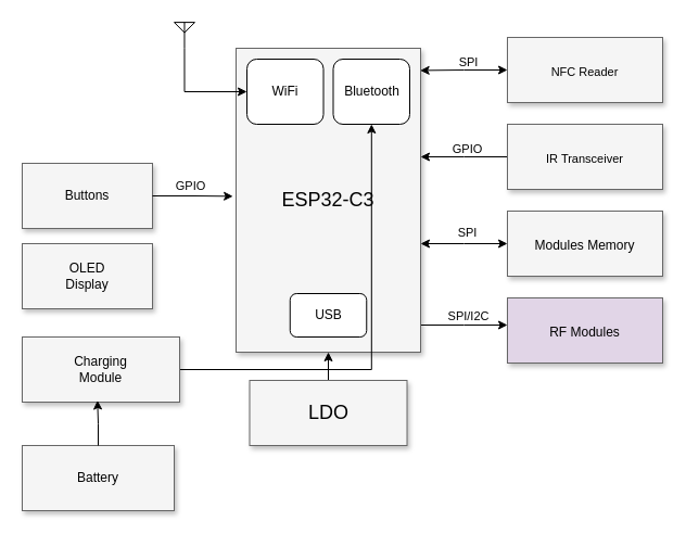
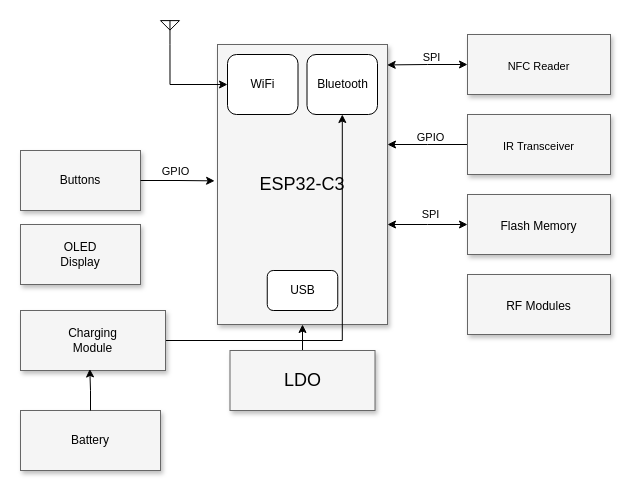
  <mxCell id="0" style=";html=1;" />
  <mxCell id="1" style=";html=1;" parent="0" />
  <mxCell id="2" style="edgeStyle=elbowEdgeStyle;rounded=0;html=1;startArrow=classic;startFill=1;jettySize=auto;orthogonalLoop=1;fontSize=18;elbow=vertical;endArrow=none;" parent="1" source="7" target="9" edge="1"><mxGeometry relative="1" as="geometry" /></mxCell>
  <mxCell id="3" style="edgeStyle=elbowEdgeStyle;rounded=0;html=1;startArrow=classic;startFill=1;jettySize=auto;orthogonalLoop=1;fontSize=18;elbow=vertical;" parent="1" source="7" target="10" edge="1"><mxGeometry relative="1" as="geometry" /></mxCell>
  <mxCell id="4" value="SPI" style="edgeLabel;html=1;align=center;verticalAlign=middle;resizable=0;points=[];" vertex="1" connectable="0" parent="3"><mxGeometry x="0.367" y="-1" relative="1" as="geometry"><mxPoint x="-13" y="-12" as="offset" /></mxGeometry></mxCell>
- <mxCell id="5" style="edgeStyle=elbowEdgeStyle;rounded=0;html=1;startArrow=none;startFill=0;jettySize=auto;orthogonalLoop=1;fontSize=18;elbow=vertical;" parent="1" source="7" target="11" edge="1"><mxGeometry relative="1" as="geometry" /></mxCell>
- <mxCell id="6" value="SPI/I2C" style="edgeLabel;html=1;align=center;verticalAlign=middle;resizable=0;points=[];" vertex="1" connectable="0" parent="5"><mxGeometry x="0.429" relative="1" as="geometry"><mxPoint x="-14" y="-9" as="offset" /></mxGeometry></mxCell>
  <mxCell id="7" value="ESP32-C3" style="whiteSpace=wrap;html=1;shadow=1;fontSize=18;fillColor=#f5f5f5;strokeColor=#666666;" parent="1" vertex="1"><mxGeometry x="217" y="44" width="170" height="280" as="geometry" /></mxCell>
  <mxCell id="8" value="&lt;font style=&quot;font-size: 11px;&quot;&gt;NFC Reader&lt;/font&gt;" style="whiteSpace=wrap;html=1;shadow=1;fontSize=18;fillColor=#f5f5f5;strokeColor=#666666;" parent="1" vertex="1"><mxGeometry x="467" y="34" width="143" height="60" as="geometry" /></mxCell>
  <mxCell id="9" value="&lt;font style=&quot;font-size: 11px;&quot;&gt;IR Transceiver&lt;/font&gt;" style="whiteSpace=wrap;html=1;shadow=1;fontSize=18;fillColor=#f5f5f5;strokeColor=#666666;" parent="1" vertex="1"><mxGeometry x="467" y="114" width="143" height="60" as="geometry" /></mxCell>
- <mxCell id="10" value="&lt;font style=&quot;font-size: 12px;&quot;&gt;Modules Memory&lt;/font&gt;" style="whiteSpace=wrap;html=1;shadow=1;fontSize=18;fillColor=#f5f5f5;strokeColor=#666666;" parent="1" vertex="1"><mxGeometry x="467" y="194" width="143" height="60" as="geometry" /></mxCell>
- <mxCell id="11" value="&lt;font style=&quot;font-size: 12px;&quot;&gt;RF Modules&lt;/font&gt;" style="whiteSpace=wrap;html=1;shadow=1;fontSize=18;fillColor=#e1d5e7;strokeColor=#666666;" parent="1" vertex="1"><mxGeometry x="467" y="274" width="143" height="60" as="geometry" /></mxCell>
+ <mxCell id="10" value="&lt;font style=&quot;font-size: 12px;&quot;&gt;Flash Memory&lt;/font&gt;" style="whiteSpace=wrap;html=1;shadow=1;fontSize=18;fillColor=#f5f5f5;strokeColor=#666666;" parent="1" vertex="1"><mxGeometry x="467" y="194" width="143" height="60" as="geometry" /></mxCell>
+ <mxCell id="11" value="&lt;font style=&quot;font-size: 12px;&quot;&gt;RF Modules&lt;/font&gt;" style="whiteSpace=wrap;html=1;shadow=1;fontSize=18;fillColor=#f5f5f5;strokeColor=#666666;" parent="1" vertex="1"><mxGeometry x="467" y="274" width="143" height="60" as="geometry" /></mxCell>
  <mxCell id="12" value="&lt;font style=&quot;font-size: 12px;&quot;&gt;OLED&lt;/font&gt;&lt;div style=&quot;font-size: 12px;&quot;&gt;&lt;font style=&quot;font-size: 12px;&quot;&gt;Display&lt;/font&gt;&lt;/div&gt;" style="whiteSpace=wrap;html=1;shadow=1;fontSize=12;fillColor=#f5f5f5;strokeColor=#666666;" parent="1" vertex="1"><mxGeometry x="20" y="224" width="120" height="60" as="geometry" /></mxCell>
  <mxCell id="13" style="edgeStyle=orthogonalEdgeStyle;rounded=0;orthogonalLoop=1;jettySize=auto;html=1;" edge="1" parent="1" source="14" target="19"><mxGeometry relative="1" as="geometry" /></mxCell>
  <mxCell id="14" value="Charging&lt;div style=&quot;font-size: 12px;&quot;&gt;&lt;span style=&quot;background-color: initial; font-size: 12px;&quot;&gt;Module&lt;/span&gt;&lt;/div&gt;" style="whiteSpace=wrap;html=1;shadow=1;fontSize=12;fillColor=#f5f5f5;strokeColor=#666666;" parent="1" vertex="1"><mxGeometry x="20" y="310" width="145" height="60" as="geometry" /></mxCell>
  <mxCell id="15" value="Battery" style="whiteSpace=wrap;html=1;shadow=1;fontSize=12;fillColor=#f5f5f5;strokeColor=#666666;" parent="1" vertex="1"><mxGeometry x="20" y="410" width="140" height="60" as="geometry" /></mxCell>
  <mxCell id="16" style="rounded=0;orthogonalLoop=1;jettySize=auto;html=1;exitX=0;exitY=0.5;exitDx=0;exitDy=0;entryX=0.998;entryY=0.073;entryDx=0;entryDy=0;entryPerimeter=0;strokeColor=default;startArrow=classic;startFill=1;edgeStyle=orthogonalEdgeStyle;" edge="1" parent="1" source="8" target="7"><mxGeometry relative="1" as="geometry" /></mxCell>
  <mxCell id="17" value="SPI" style="edgeLabel;html=1;align=center;verticalAlign=middle;resizable=0;points=[];" vertex="1" connectable="0" parent="16"><mxGeometry x="-0.406" relative="1" as="geometry"><mxPoint x="-13" y="-8" as="offset" /></mxGeometry></mxCell>
  <mxCell id="18" value="GPIO" style="edgeLabel;html=1;align=center;verticalAlign=middle;resizable=0;points=[];" vertex="1" connectable="0" parent="1"><mxGeometry x="429" y="136" as="geometry" /></mxCell>
  <mxCell id="19" value="Bluetooth" style="rounded=1;whiteSpace=wrap;html=1;" vertex="1" parent="1"><mxGeometry x="306.5" y="54" width="70.5" height="60" as="geometry" /></mxCell>
  <mxCell id="20" value="WiFi" style="rounded=1;whiteSpace=wrap;html=1;" vertex="1" parent="1"><mxGeometry x="227" y="54" width="70.5" height="60" as="geometry" /></mxCell>
  <mxCell id="21" value="USB" style="rounded=1;whiteSpace=wrap;html=1;" vertex="1" parent="1"><mxGeometry x="266.75" y="270" width="70.5" height="40" as="geometry" /></mxCell>
  <mxCell id="22" style="edgeStyle=orthogonalEdgeStyle;rounded=0;orthogonalLoop=1;jettySize=auto;html=1;" edge="1" parent="1" source="23" target="7"><mxGeometry relative="1" as="geometry" /></mxCell>
  <mxCell id="23" value="LDO" style="whiteSpace=wrap;html=1;shadow=1;fontSize=18;fillColor=#f5f5f5;strokeColor=#666666;" vertex="1" parent="1"><mxGeometry x="229.5" y="350" width="145" height="60" as="geometry" /></mxCell>
  <mxCell id="24" style="edgeStyle=orthogonalEdgeStyle;rounded=0;orthogonalLoop=1;jettySize=auto;html=1;exitX=0.5;exitY=1;exitDx=0;exitDy=0;exitPerimeter=0;entryX=0;entryY=0.5;entryDx=0;entryDy=0;" edge="1" parent="1" source="25" target="20"><mxGeometry relative="1" as="geometry" /></mxCell>
  <mxCell id="25" value="" style="verticalLabelPosition=bottom;shadow=0;dashed=0;align=center;html=1;verticalAlign=top;shape=mxgraph.electrical.radio.aerial_-_antenna_2;" vertex="1" parent="1"><mxGeometry x="160" y="20" width="18.96" height="24" as="geometry" /></mxCell>
  <mxCell id="26" style="edgeStyle=orthogonalEdgeStyle;rounded=0;orthogonalLoop=1;jettySize=auto;html=1;exitX=0.5;exitY=0;exitDx=0;exitDy=0;entryX=0.478;entryY=0.974;entryDx=0;entryDy=0;entryPerimeter=0;" edge="1" parent="1" source="15" target="14"><mxGeometry relative="1" as="geometry" /></mxCell>
  <mxCell id="27" value="Buttons" style="whiteSpace=wrap;html=1;shadow=1;fontSize=12;fillColor=#f5f5f5;strokeColor=#666666;" vertex="1" parent="1"><mxGeometry x="20" y="150" width="120" height="60" as="geometry" /></mxCell>
  <mxCell id="28" style="edgeStyle=orthogonalEdgeStyle;rounded=0;orthogonalLoop=1;jettySize=auto;html=1;entryX=-0.017;entryY=0.487;entryDx=0;entryDy=0;entryPerimeter=0;" edge="1" parent="1" source="27" target="7"><mxGeometry relative="1" as="geometry" /></mxCell>
  <mxCell id="29" value="GPIO" style="edgeLabel;html=1;align=center;verticalAlign=middle;resizable=0;points=[];" vertex="1" connectable="0" parent="28"><mxGeometry x="-0.07" relative="1" as="geometry"><mxPoint x="-1" y="-10" as="offset" /></mxGeometry></mxCell>
